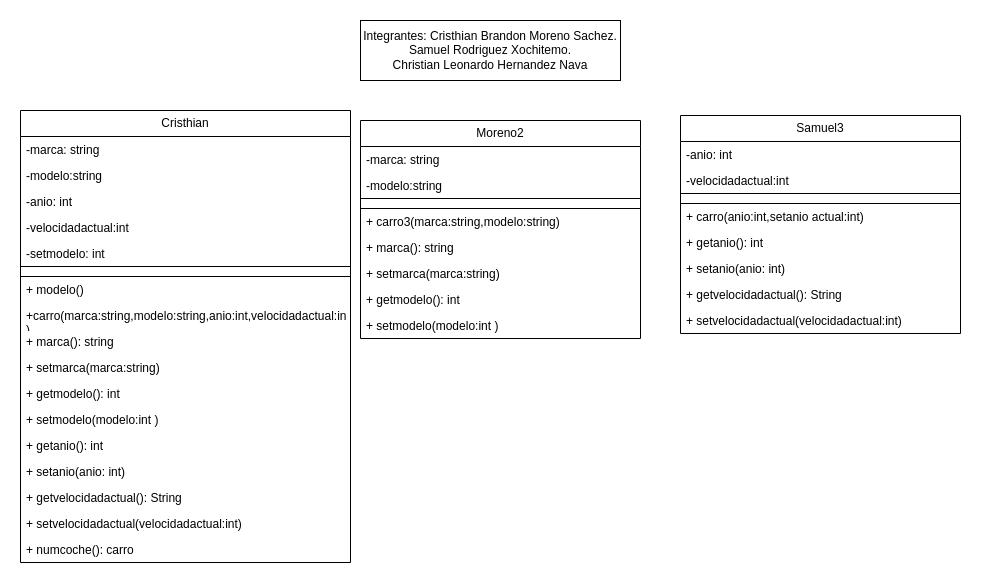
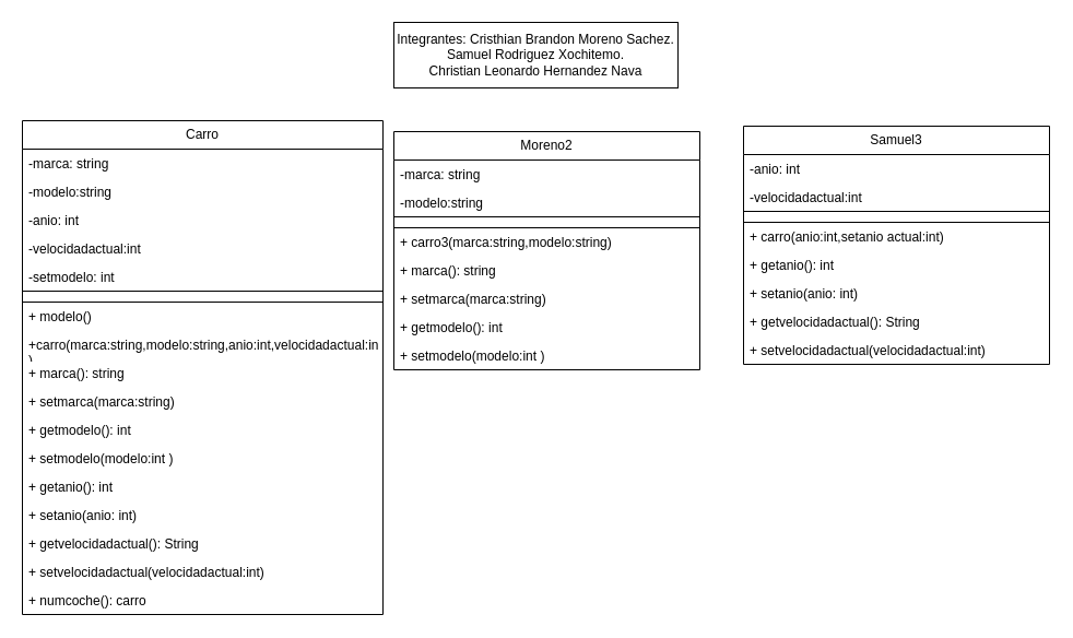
  <mxCell id="0" />
  <mxCell id="1" parent="0" />
- <mxCell id="2" value="Cristhian" style="swimlane;fontStyle=0;childLayout=stackLayout;horizontal=1;startSize=26;fillColor=none;horizontalStack=0;resizeParent=1;resizeParentMax=0;resizeLast=0;collapsible=1;marginBottom=0;whiteSpace=wrap;html=1;" parent="1" vertex="1"><mxGeometry x="20" y="110" width="330" height="452" as="geometry" /></mxCell>
+ <mxCell id="2" value="Carro" style="swimlane;fontStyle=0;childLayout=stackLayout;horizontal=1;startSize=26;fillColor=none;horizontalStack=0;resizeParent=1;resizeParentMax=0;resizeLast=0;collapsible=1;marginBottom=0;whiteSpace=wrap;html=1;" parent="1" vertex="1"><mxGeometry x="20" y="110" width="330" height="452" as="geometry" /></mxCell>
  <mxCell id="3" value="-marca: string" style="text;strokeColor=none;fillColor=none;align=left;verticalAlign=top;spacingLeft=4;spacingRight=4;overflow=hidden;rotatable=0;points=[[0,0.5],[1,0.5]];portConstraint=eastwest;whiteSpace=wrap;html=1;" parent="2" vertex="1"><mxGeometry y="26" width="330" height="26" as="geometry" /></mxCell>
  <mxCell id="4" value="-modelo:string" style="text;strokeColor=none;fillColor=none;align=left;verticalAlign=top;spacingLeft=4;spacingRight=4;overflow=hidden;rotatable=0;points=[[0,0.5],[1,0.5]];portConstraint=eastwest;whiteSpace=wrap;html=1;" parent="2" vertex="1"><mxGeometry y="52" width="330" height="26" as="geometry" /></mxCell>
  <mxCell id="5" value="-anio: int" style="text;strokeColor=none;fillColor=none;align=left;verticalAlign=top;spacingLeft=4;spacingRight=4;overflow=hidden;rotatable=0;points=[[0,0.5],[1,0.5]];portConstraint=eastwest;whiteSpace=wrap;html=1;" parent="2" vertex="1"><mxGeometry y="78" width="330" height="26" as="geometry" /></mxCell>
  <mxCell id="6" value="-velocidadactual:int" style="text;strokeColor=none;fillColor=none;align=left;verticalAlign=top;spacingLeft=4;spacingRight=4;overflow=hidden;rotatable=0;points=[[0,0.5],[1,0.5]];portConstraint=eastwest;whiteSpace=wrap;html=1;" parent="2" vertex="1"><mxGeometry y="104" width="330" height="26" as="geometry" /></mxCell>
  <mxCell id="7" value="-setmodelo: int" style="text;strokeColor=none;fillColor=none;align=left;verticalAlign=top;spacingLeft=4;spacingRight=4;overflow=hidden;rotatable=0;points=[[0,0.5],[1,0.5]];portConstraint=eastwest;whiteSpace=wrap;html=1;" parent="2" vertex="1"><mxGeometry y="130" width="330" height="26" as="geometry" /></mxCell>
  <mxCell id="8" style="text;strokeColor=default;fillColor=none;align=left;verticalAlign=top;spacingLeft=4;spacingRight=4;overflow=hidden;rotatable=0;points=[[0,0.5],[1,0.5]];portConstraint=eastwest;whiteSpace=wrap;html=1;" parent="2" vertex="1"><mxGeometry y="156" width="330" height="10" as="geometry" /></mxCell>
  <mxCell id="9" value="+ modelo()" style="text;strokeColor=none;fillColor=none;align=left;verticalAlign=top;spacingLeft=4;spacingRight=4;overflow=hidden;rotatable=0;points=[[0,0.5],[1,0.5]];portConstraint=eastwest;whiteSpace=wrap;html=1;" vertex="1" parent="2"><mxGeometry y="166" width="330" height="26" as="geometry" /></mxCell>
  <mxCell id="10" value="+carro(marca:string,modelo:string,anio:int,velocidadactual:int&lt;br&gt;)" style="text;strokeColor=none;fillColor=none;align=left;verticalAlign=top;spacingLeft=4;spacingRight=4;overflow=hidden;rotatable=0;points=[[0,0.5],[1,0.5]];portConstraint=eastwest;whiteSpace=wrap;html=1;" parent="2" vertex="1"><mxGeometry y="192" width="330" height="26" as="geometry" /></mxCell>
  <mxCell id="11" value="+ marca(): string" style="text;strokeColor=none;fillColor=none;align=left;verticalAlign=top;spacingLeft=4;spacingRight=4;overflow=hidden;rotatable=0;points=[[0,0.5],[1,0.5]];portConstraint=eastwest;whiteSpace=wrap;html=1;" vertex="1" parent="2"><mxGeometry y="218" width="330" height="26" as="geometry" /></mxCell>
  <mxCell id="12" value="+ setmarca(marca:string)" style="text;strokeColor=none;fillColor=none;align=left;verticalAlign=top;spacingLeft=4;spacingRight=4;overflow=hidden;rotatable=0;points=[[0,0.5],[1,0.5]];portConstraint=eastwest;whiteSpace=wrap;html=1;" parent="2" vertex="1"><mxGeometry y="244" width="330" height="26" as="geometry" /></mxCell>
  <mxCell id="13" value="+ getmodelo(): int" style="text;strokeColor=none;fillColor=none;align=left;verticalAlign=top;spacingLeft=4;spacingRight=4;overflow=hidden;rotatable=0;points=[[0,0.5],[1,0.5]];portConstraint=eastwest;whiteSpace=wrap;html=1;" parent="2" vertex="1"><mxGeometry y="270" width="330" height="26" as="geometry" /></mxCell>
  <mxCell id="14" value="+ setmodelo(modelo:int )" style="text;strokeColor=none;fillColor=none;align=left;verticalAlign=top;spacingLeft=4;spacingRight=4;overflow=hidden;rotatable=0;points=[[0,0.5],[1,0.5]];portConstraint=eastwest;whiteSpace=wrap;html=1;" parent="2" vertex="1"><mxGeometry y="296" width="330" height="26" as="geometry" /></mxCell>
  <mxCell id="15" value="+ getanio(): int" style="text;strokeColor=none;fillColor=none;align=left;verticalAlign=top;spacingLeft=4;spacingRight=4;overflow=hidden;rotatable=0;points=[[0,0.5],[1,0.5]];portConstraint=eastwest;whiteSpace=wrap;html=1;" parent="2" vertex="1"><mxGeometry y="322" width="330" height="26" as="geometry" /></mxCell>
  <mxCell id="16" value="+ setanio(anio: int)" style="text;strokeColor=none;fillColor=none;align=left;verticalAlign=top;spacingLeft=4;spacingRight=4;overflow=hidden;rotatable=0;points=[[0,0.5],[1,0.5]];portConstraint=eastwest;whiteSpace=wrap;html=1;" parent="2" vertex="1"><mxGeometry y="348" width="330" height="26" as="geometry" /></mxCell>
  <mxCell id="17" value="+ getvelocidadactual(): String" style="text;strokeColor=none;fillColor=none;align=left;verticalAlign=top;spacingLeft=4;spacingRight=4;overflow=hidden;rotatable=0;points=[[0,0.5],[1,0.5]];portConstraint=eastwest;whiteSpace=wrap;html=1;" parent="2" vertex="1"><mxGeometry y="374" width="330" height="26" as="geometry" /></mxCell>
  <mxCell id="18" value="+ setvelocidadactual(velocidadactual:int)" style="text;strokeColor=none;fillColor=none;align=left;verticalAlign=top;spacingLeft=4;spacingRight=4;overflow=hidden;rotatable=0;points=[[0,0.5],[1,0.5]];portConstraint=eastwest;whiteSpace=wrap;html=1;" parent="2" vertex="1"><mxGeometry y="400" width="330" height="26" as="geometry" /></mxCell>
  <mxCell id="19" value="+ numcoche(): carro" style="text;strokeColor=none;fillColor=none;align=left;verticalAlign=top;spacingLeft=4;spacingRight=4;overflow=hidden;rotatable=0;points=[[0,0.5],[1,0.5]];portConstraint=eastwest;whiteSpace=wrap;html=1;" parent="2" vertex="1"><mxGeometry y="426" width="330" height="26" as="geometry" /></mxCell>
  <mxCell id="20" value="Integrantes: Cristhian Brandon Moreno Sachez.&lt;br&gt;Samuel Rodriguez Xochitemo.&lt;br&gt;Christian Leonardo Hernandez Nava" style="rounded=0;whiteSpace=wrap;html=1;" parent="1" vertex="1"><mxGeometry x="360" y="20" width="260" height="60" as="geometry" /></mxCell>
  <mxCell id="21" value="Samuel3" style="swimlane;fontStyle=0;childLayout=stackLayout;horizontal=1;startSize=26;fillColor=none;horizontalStack=0;resizeParent=1;resizeParentMax=0;resizeLast=0;collapsible=1;marginBottom=0;whiteSpace=wrap;html=1;" vertex="1" parent="1"><mxGeometry x="680" y="115" width="280" height="218" as="geometry" /></mxCell>
  <mxCell id="22" value="-anio: int" style="text;strokeColor=none;fillColor=none;align=left;verticalAlign=top;spacingLeft=4;spacingRight=4;overflow=hidden;rotatable=0;points=[[0,0.5],[1,0.5]];portConstraint=eastwest;whiteSpace=wrap;html=1;" vertex="1" parent="21"><mxGeometry y="26" width="280" height="26" as="geometry" /></mxCell>
  <mxCell id="23" value="-velocidadactual:int" style="text;strokeColor=none;fillColor=none;align=left;verticalAlign=top;spacingLeft=4;spacingRight=4;overflow=hidden;rotatable=0;points=[[0,0.5],[1,0.5]];portConstraint=eastwest;whiteSpace=wrap;html=1;" vertex="1" parent="21"><mxGeometry y="52" width="280" height="26" as="geometry" /></mxCell>
  <mxCell id="24" style="text;strokeColor=default;fillColor=none;align=left;verticalAlign=top;spacingLeft=4;spacingRight=4;overflow=hidden;rotatable=0;points=[[0,0.5],[1,0.5]];portConstraint=eastwest;whiteSpace=wrap;html=1;" vertex="1" parent="21"><mxGeometry y="78" width="280" height="10" as="geometry" /></mxCell>
  <mxCell id="25" value="+ carro(anio:int,setanio actual:int)" style="text;strokeColor=none;fillColor=none;align=left;verticalAlign=top;spacingLeft=4;spacingRight=4;overflow=hidden;rotatable=0;points=[[0,0.5],[1,0.5]];portConstraint=eastwest;whiteSpace=wrap;html=1;" vertex="1" parent="21"><mxGeometry y="88" width="280" height="26" as="geometry" /></mxCell>
  <mxCell id="26" value="+ getanio(): int" style="text;strokeColor=none;fillColor=none;align=left;verticalAlign=top;spacingLeft=4;spacingRight=4;overflow=hidden;rotatable=0;points=[[0,0.5],[1,0.5]];portConstraint=eastwest;whiteSpace=wrap;html=1;" vertex="1" parent="21"><mxGeometry y="114" width="280" height="26" as="geometry" /></mxCell>
  <mxCell id="27" value="+ setanio(anio: int)" style="text;strokeColor=none;fillColor=none;align=left;verticalAlign=top;spacingLeft=4;spacingRight=4;overflow=hidden;rotatable=0;points=[[0,0.5],[1,0.5]];portConstraint=eastwest;whiteSpace=wrap;html=1;" vertex="1" parent="21"><mxGeometry y="140" width="280" height="26" as="geometry" /></mxCell>
  <mxCell id="28" value="+ getvelocidadactual(): String" style="text;strokeColor=none;fillColor=none;align=left;verticalAlign=top;spacingLeft=4;spacingRight=4;overflow=hidden;rotatable=0;points=[[0,0.5],[1,0.5]];portConstraint=eastwest;whiteSpace=wrap;html=1;" vertex="1" parent="21"><mxGeometry y="166" width="280" height="26" as="geometry" /></mxCell>
  <mxCell id="29" value="+ setvelocidadactual(velocidadactual:int)" style="text;strokeColor=none;fillColor=none;align=left;verticalAlign=top;spacingLeft=4;spacingRight=4;overflow=hidden;rotatable=0;points=[[0,0.5],[1,0.5]];portConstraint=eastwest;whiteSpace=wrap;html=1;" vertex="1" parent="21"><mxGeometry y="192" width="280" height="26" as="geometry" /></mxCell>
  <mxCell id="30" value="Moreno2" style="swimlane;fontStyle=0;childLayout=stackLayout;horizontal=1;startSize=26;fillColor=none;horizontalStack=0;resizeParent=1;resizeParentMax=0;resizeLast=0;collapsible=1;marginBottom=0;whiteSpace=wrap;html=1;" vertex="1" parent="1"><mxGeometry x="360" y="120" width="280" height="218" as="geometry" /></mxCell>
  <mxCell id="31" value="-marca: string" style="text;strokeColor=none;fillColor=none;align=left;verticalAlign=top;spacingLeft=4;spacingRight=4;overflow=hidden;rotatable=0;points=[[0,0.5],[1,0.5]];portConstraint=eastwest;whiteSpace=wrap;html=1;" vertex="1" parent="30"><mxGeometry y="26" width="280" height="26" as="geometry" /></mxCell>
  <mxCell id="32" value="-modelo:string" style="text;strokeColor=none;fillColor=none;align=left;verticalAlign=top;spacingLeft=4;spacingRight=4;overflow=hidden;rotatable=0;points=[[0,0.5],[1,0.5]];portConstraint=eastwest;whiteSpace=wrap;html=1;" vertex="1" parent="30"><mxGeometry y="52" width="280" height="26" as="geometry" /></mxCell>
  <mxCell id="33" style="text;strokeColor=default;fillColor=none;align=left;verticalAlign=top;spacingLeft=4;spacingRight=4;overflow=hidden;rotatable=0;points=[[0,0.5],[1,0.5]];portConstraint=eastwest;whiteSpace=wrap;html=1;" vertex="1" parent="30"><mxGeometry y="78" width="280" height="10" as="geometry" /></mxCell>
  <mxCell id="34" value="+ carro3(marca:string,modelo:string)" style="text;strokeColor=none;fillColor=none;align=left;verticalAlign=top;spacingLeft=4;spacingRight=4;overflow=hidden;rotatable=0;points=[[0,0.5],[1,0.5]];portConstraint=eastwest;whiteSpace=wrap;html=1;" vertex="1" parent="30"><mxGeometry y="88" width="280" height="26" as="geometry" /></mxCell>
  <mxCell id="35" value="+ marca(): string" style="text;strokeColor=none;fillColor=none;align=left;verticalAlign=top;spacingLeft=4;spacingRight=4;overflow=hidden;rotatable=0;points=[[0,0.5],[1,0.5]];portConstraint=eastwest;whiteSpace=wrap;html=1;" vertex="1" parent="30"><mxGeometry y="114" width="280" height="26" as="geometry" /></mxCell>
  <mxCell id="36" value="+ setmarca(marca:string)" style="text;strokeColor=none;fillColor=none;align=left;verticalAlign=top;spacingLeft=4;spacingRight=4;overflow=hidden;rotatable=0;points=[[0,0.5],[1,0.5]];portConstraint=eastwest;whiteSpace=wrap;html=1;" vertex="1" parent="30"><mxGeometry y="140" width="280" height="26" as="geometry" /></mxCell>
  <mxCell id="37" value="+ getmodelo(): int" style="text;strokeColor=none;fillColor=none;align=left;verticalAlign=top;spacingLeft=4;spacingRight=4;overflow=hidden;rotatable=0;points=[[0,0.5],[1,0.5]];portConstraint=eastwest;whiteSpace=wrap;html=1;" vertex="1" parent="30"><mxGeometry y="166" width="280" height="26" as="geometry" /></mxCell>
  <mxCell id="38" value="+ setmodelo(modelo:int )" style="text;strokeColor=none;fillColor=none;align=left;verticalAlign=top;spacingLeft=4;spacingRight=4;overflow=hidden;rotatable=0;points=[[0,0.5],[1,0.5]];portConstraint=eastwest;whiteSpace=wrap;html=1;" vertex="1" parent="30"><mxGeometry y="192" width="280" height="26" as="geometry" /></mxCell>
